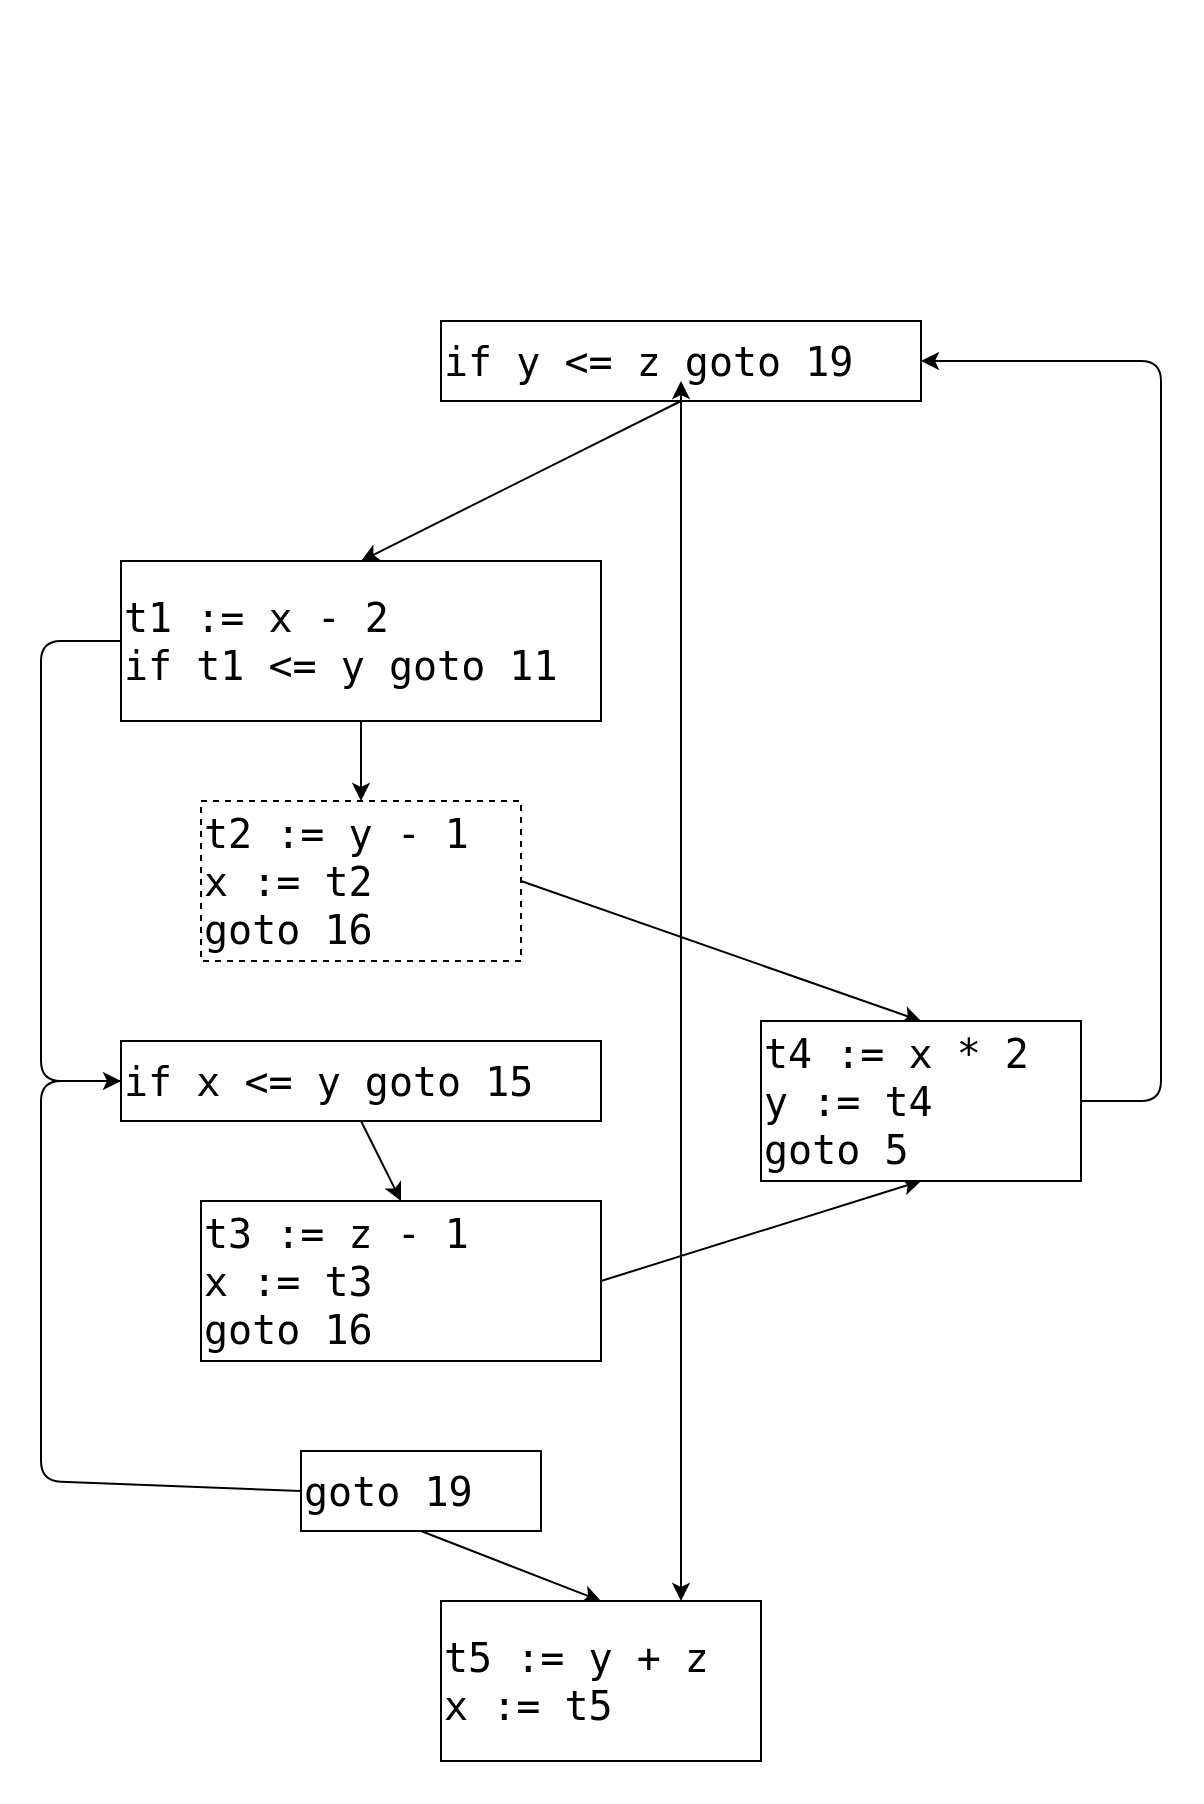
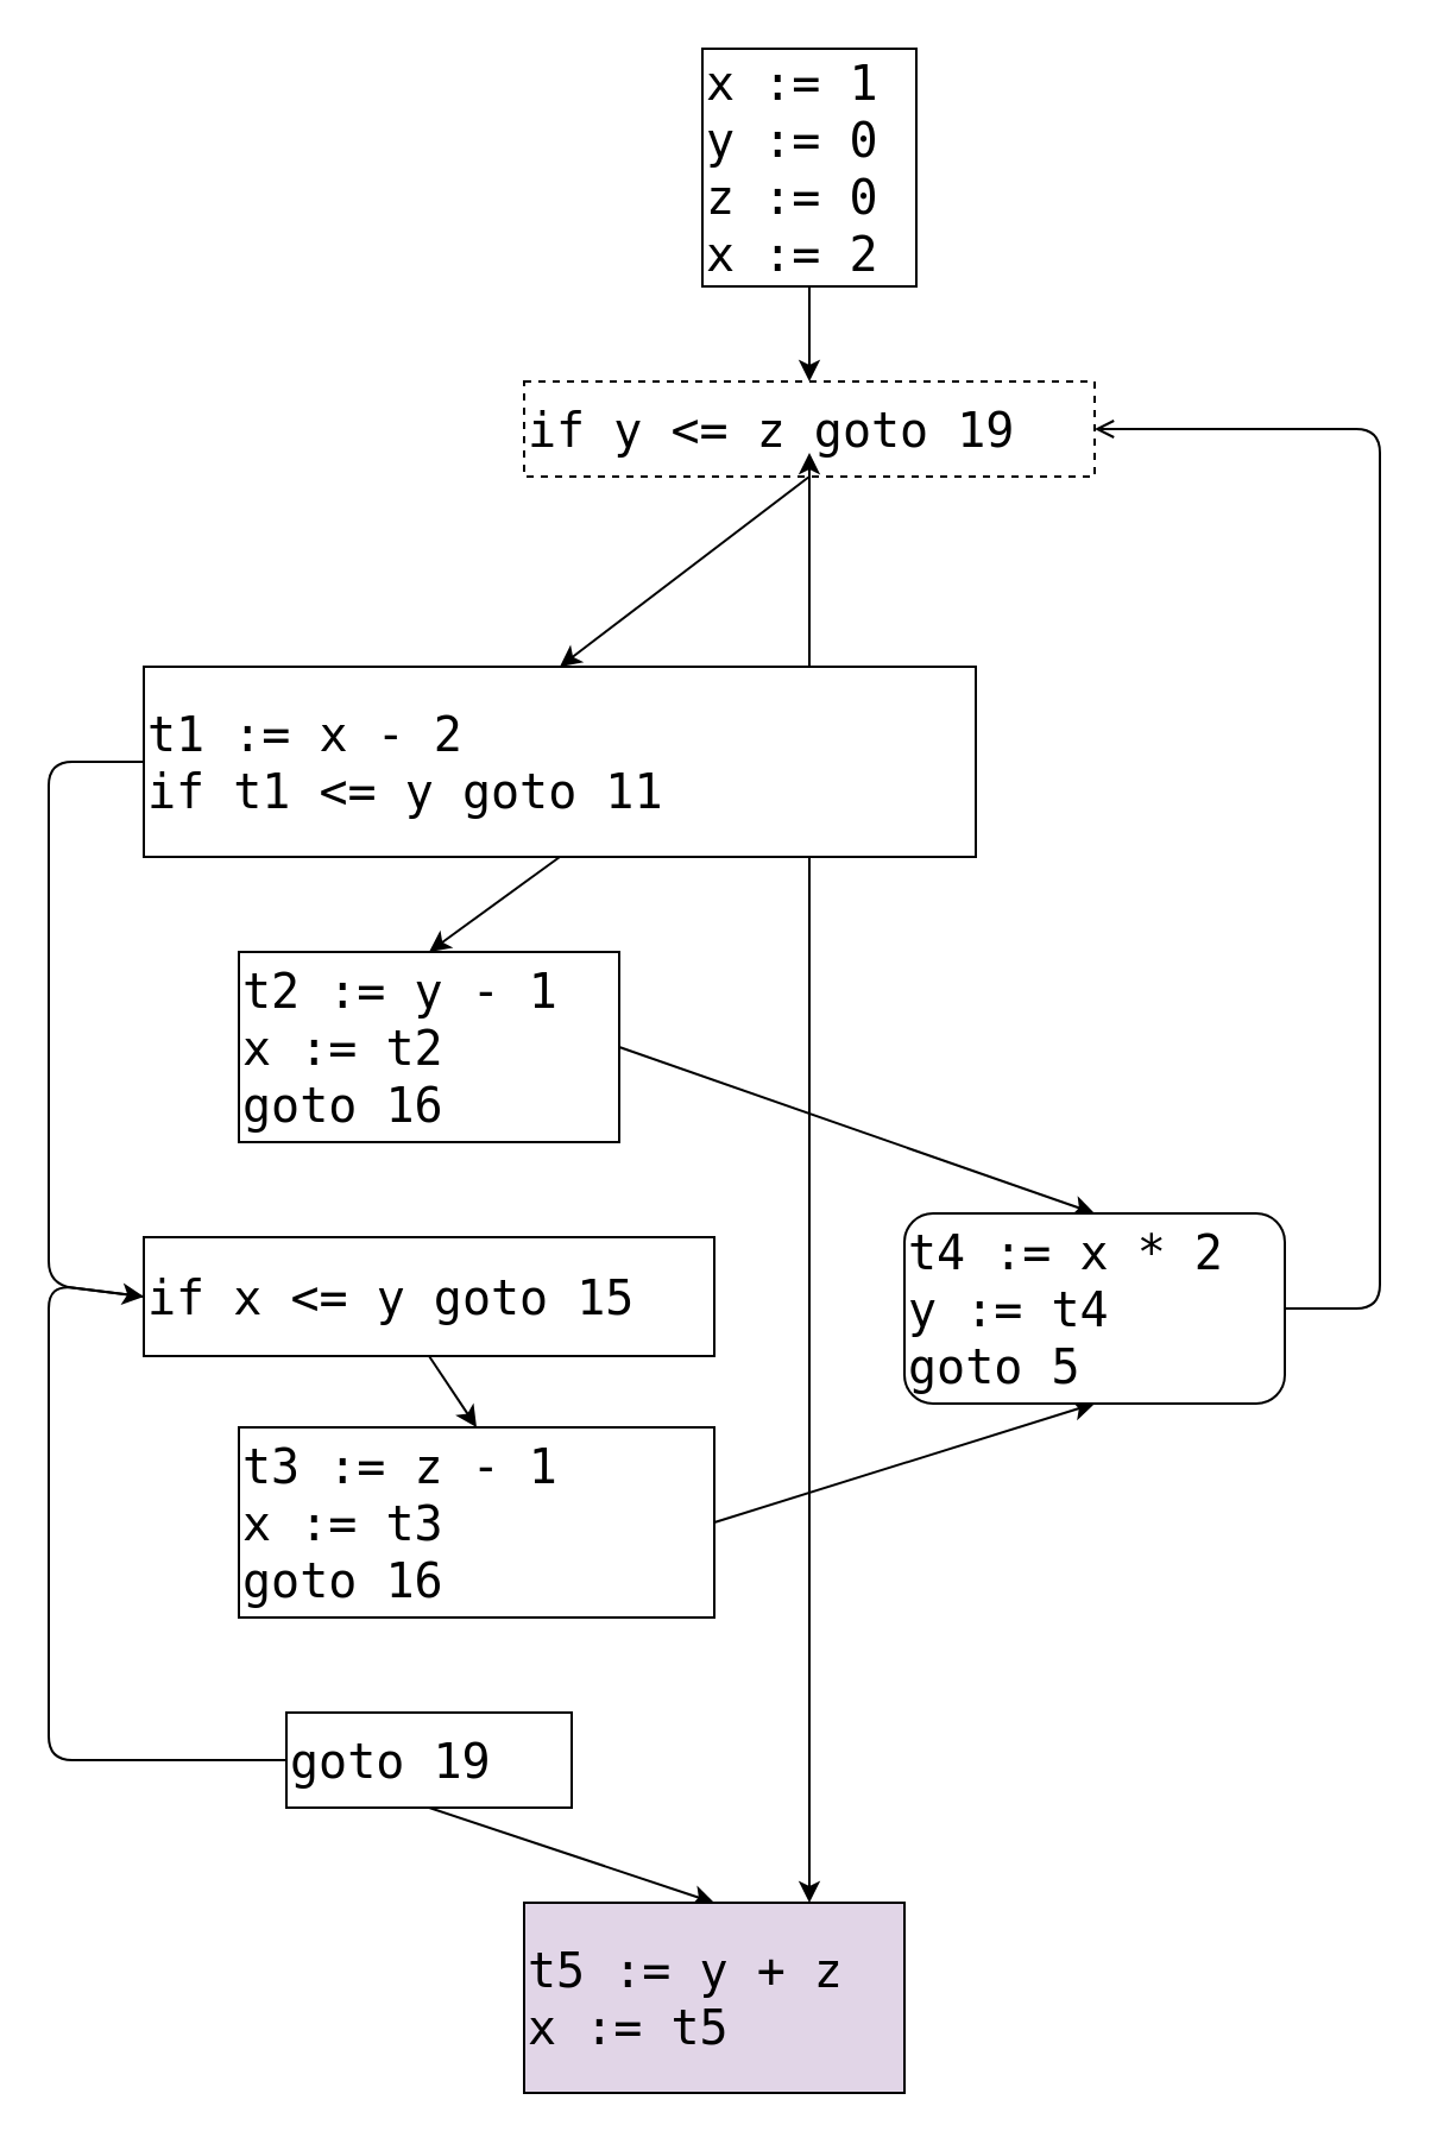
  <mxCell id="0" />
  <mxCell id="1" parent="0" />
  <mxCell id="2" style="edgeStyle=none;html=1;exitX=0.5;exitY=1;exitDx=0;exitDy=0;entryX=0.5;entryY=0;entryDx=0;entryDy=0;fontSize=20;" edge="1" parent="1" source="4" target="7"><mxGeometry relative="1" as="geometry" /></mxCell>
  <mxCell id="3" style="edgeStyle=none;html=1;entryX=0.75;entryY=0;entryDx=0;entryDy=0;fontSize=20;" edge="1" parent="1" source="4" target="21"><mxGeometry relative="1" as="geometry" /></mxCell>
- <mxCell id="4" value="&lt;pre&gt;&lt;font style=&quot;font-size: 20px&quot;&gt;if y &amp;lt;= z goto 19&lt;/font&gt;&lt;/pre&gt;" style="rounded=0;whiteSpace=wrap;html=1;align=left;" vertex="1" parent="1"><mxGeometry x="220" y="160" width="240" height="40" as="geometry" /></mxCell>
+ <mxCell id="4" value="&lt;pre&gt;&lt;font style=&quot;font-size: 20px&quot;&gt;if y &amp;lt;= z goto 19&lt;/font&gt;&lt;/pre&gt;" style="rounded=0;whiteSpace=wrap;html=1;align=left;dashed=1;" vertex="1" parent="1"><mxGeometry x="220" y="160" width="240" height="40" as="geometry" /></mxCell>
  <mxCell id="5" style="edgeStyle=none;html=1;exitX=0.5;exitY=1;exitDx=0;exitDy=0;entryX=0.5;entryY=0;entryDx=0;entryDy=0;fontSize=20;" edge="1" parent="1" source="7" target="9"><mxGeometry relative="1" as="geometry" /></mxCell>
  <mxCell id="6" style="edgeStyle=none;html=1;exitX=0;exitY=0.5;exitDx=0;exitDy=0;entryX=0;entryY=0.5;entryDx=0;entryDy=0;fontSize=20;" edge="1" parent="1" source="7" target="12"><mxGeometry relative="1" as="geometry"><Array as="points"><mxPoint x="20" y="320" /><mxPoint x="20" y="540" /></Array></mxGeometry></mxCell>
- <mxCell id="7" value="&lt;pre&gt;&lt;span style=&quot;font-size: 20px&quot;&gt;t1 := x - 2&lt;br&gt;&lt;/span&gt;&lt;font style=&quot;font-size: 20px&quot;&gt;if t1 &amp;lt;= y goto 11&lt;/font&gt;&lt;/pre&gt;" style="rounded=0;whiteSpace=wrap;html=1;align=left;" vertex="1" parent="1"><mxGeometry x="60" y="280" width="240" height="80" as="geometry" /></mxCell>
+ <mxCell id="7" value="&lt;pre&gt;&lt;span style=&quot;font-size: 20px&quot;&gt;t1 := x - 2&lt;br&gt;&lt;/span&gt;&lt;font style=&quot;font-size: 20px&quot;&gt;if t1 &amp;lt;= y goto 11&lt;/font&gt;&lt;/pre&gt;" style="rounded=0;whiteSpace=wrap;html=1;align=left;" vertex="1" parent="1"><mxGeometry x="60" y="280" width="350" height="80" as="geometry" /></mxCell>
  <mxCell id="8" style="edgeStyle=none;html=1;exitX=1;exitY=0.5;exitDx=0;exitDy=0;entryX=0.5;entryY=0;entryDx=0;entryDy=0;fontSize=20;" edge="1" parent="1" source="9" target="18"><mxGeometry relative="1" as="geometry" /></mxCell>
- <mxCell id="9" value="&lt;pre&gt;&lt;span style=&quot;font-size: 20px&quot;&gt;t2 := y - 1&lt;br&gt;x := t2&lt;br&gt;goto 16&lt;/span&gt;&lt;/pre&gt;" style="rounded=0;whiteSpace=wrap;html=1;align=left;dashed=1;" vertex="1" parent="1"><mxGeometry x="100" y="400" width="160" height="80" as="geometry" /></mxCell>
+ <mxCell id="9" value="&lt;pre&gt;&lt;span style=&quot;font-size: 20px&quot;&gt;t2 := y - 1&lt;br&gt;x := t2&lt;br&gt;goto 16&lt;/span&gt;&lt;/pre&gt;" style="rounded=0;whiteSpace=wrap;html=1;align=left;" vertex="1" parent="1"><mxGeometry x="100" y="400" width="160" height="80" as="geometry" /></mxCell>
  <mxCell id="10" style="edgeStyle=none;html=1;exitX=0;exitY=0.5;exitDx=0;exitDy=0;entryX=0;entryY=0.5;entryDx=0;entryDy=0;fontSize=20;endArrow=none;" edge="1" parent="1" source="12" target="16"><mxGeometry relative="1" as="geometry"><Array as="points"><mxPoint x="20" y="540" /><mxPoint x="20" y="740" /></Array></mxGeometry></mxCell>
  <mxCell id="11" style="edgeStyle=none;html=1;exitX=0.5;exitY=1;exitDx=0;exitDy=0;entryX=0.5;entryY=0;entryDx=0;entryDy=0;fontSize=20;" edge="1" parent="1" source="12" target="14"><mxGeometry relative="1" as="geometry" /></mxCell>
- <mxCell id="12" value="&lt;pre&gt;&lt;span style=&quot;font-size: 20px&quot;&gt;if x &amp;lt;= y goto 15&lt;/span&gt;&lt;/pre&gt;" style="rounded=0;whiteSpace=wrap;html=1;align=left;" vertex="1" parent="1"><mxGeometry x="60" y="520" width="240" height="40" as="geometry" /></mxCell>
+ <mxCell id="12" value="&lt;pre&gt;&lt;span style=&quot;font-size: 20px&quot;&gt;if x &amp;lt;= y goto 15&lt;/span&gt;&lt;/pre&gt;" style="rounded=0;whiteSpace=wrap;html=1;align=left;" vertex="1" parent="1"><mxGeometry x="60" y="520" width="240" height="50" as="geometry" /></mxCell>
  <mxCell id="13" style="edgeStyle=none;html=1;exitX=1;exitY=0.5;exitDx=0;exitDy=0;entryX=0.5;entryY=1;entryDx=0;entryDy=0;fontSize=20;" edge="1" parent="1" source="14" target="18"><mxGeometry relative="1" as="geometry" /></mxCell>
  <mxCell id="14" value="&lt;pre&gt;&lt;span style=&quot;font-size: 20px&quot;&gt;t3 := z - 1&lt;br&gt;x := t3&lt;br&gt;goto 16&lt;/span&gt;&lt;/pre&gt;" style="rounded=0;whiteSpace=wrap;html=1;align=left;" vertex="1" parent="1"><mxGeometry x="100" y="600" width="200" height="80" as="geometry" /></mxCell>
  <mxCell id="15" style="edgeStyle=none;html=1;exitX=0.5;exitY=1;exitDx=0;exitDy=0;entryX=0.5;entryY=0;entryDx=0;entryDy=0;fontSize=20;" edge="1" parent="1" source="16" target="21"><mxGeometry relative="1" as="geometry" /></mxCell>
- <mxCell id="16" value="&lt;pre&gt;&lt;span style=&quot;font-size: 20px&quot;&gt;goto 19&lt;/span&gt;&lt;/pre&gt;" style="rounded=0;whiteSpace=wrap;html=1;align=left;" vertex="1" parent="1"><mxGeometry x="150" y="725" width="120" height="40" as="geometry" /></mxCell>
- <mxCell id="17" style="edgeStyle=none;html=1;exitX=1;exitY=0.5;exitDx=0;exitDy=0;entryX=1;entryY=0.5;entryDx=0;entryDy=0;fontSize=20;" edge="1" parent="1" source="18" target="4"><mxGeometry relative="1" as="geometry"><Array as="points"><mxPoint x="580" y="550" /><mxPoint x="580" y="180" /></Array></mxGeometry></mxCell>
- <mxCell id="18" value="&lt;pre&gt;&lt;span style=&quot;font-size: 20px&quot;&gt;t4 := x * 2&lt;br&gt;&lt;/span&gt;&lt;font style=&quot;font-size: 20px&quot;&gt;y := t4&lt;br/&gt;goto 5&lt;/font&gt;&lt;/pre&gt;" style="rounded=0;whiteSpace=wrap;html=1;align=left;" vertex="1" parent="1"><mxGeometry x="380" y="510" width="160" height="80" as="geometry" /></mxCell>
- <mxCell id="21" value="&lt;pre&gt;&lt;span style=&quot;font-size: 20px&quot;&gt;t5 := y + z&lt;br/&gt;x := t5&lt;/span&gt;&lt;/pre&gt;" style="rounded=0;whiteSpace=wrap;html=1;align=left;" vertex="1" parent="1"><mxGeometry x="220" y="800" width="160" height="80" as="geometry" /></mxCell>
+ <mxCell id="16" value="&lt;pre&gt;&lt;span style=&quot;font-size: 20px&quot;&gt;goto 19&lt;/span&gt;&lt;/pre&gt;" style="rounded=0;whiteSpace=wrap;html=1;align=left;" vertex="1" parent="1"><mxGeometry x="120" y="720" width="120" height="40" as="geometry" /></mxCell>
+ <mxCell id="17" style="edgeStyle=none;html=1;exitX=1;exitY=0.5;exitDx=0;exitDy=0;entryX=1;entryY=0.5;entryDx=0;entryDy=0;fontSize=20;endArrow=open;" edge="1" parent="1" source="18" target="4"><mxGeometry relative="1" as="geometry"><Array as="points"><mxPoint x="580" y="550" /><mxPoint x="580" y="180" /></Array></mxGeometry></mxCell>
+ <mxCell id="18" value="&lt;pre&gt;&lt;span style=&quot;font-size: 20px&quot;&gt;t4 := x * 2&lt;br&gt;&lt;/span&gt;&lt;font style=&quot;font-size: 20px&quot;&gt;y := t4&lt;br/&gt;goto 5&lt;/font&gt;&lt;/pre&gt;" style="whiteSpace=wrap;html=1;align=left;rounded=1;" vertex="1" parent="1"><mxGeometry x="380" y="510" width="160" height="80" as="geometry" /></mxCell>
+ <mxCell id="19" style="edgeStyle=none;html=1;exitX=0.5;exitY=1;exitDx=0;exitDy=0;entryX=0.5;entryY=0;entryDx=0;entryDy=0;fontSize=20;" edge="1" parent="1" source="20" target="4"><mxGeometry relative="1" as="geometry" /></mxCell>
+ <mxCell id="20" value="&lt;pre&gt;&lt;font style=&quot;font-size: 20px&quot;&gt;x := 1&lt;br&gt;y := 0&lt;br&gt;z := 0&lt;br&gt;x := 2&lt;br&gt;&lt;/font&gt;&lt;/pre&gt;" style="rounded=0;whiteSpace=wrap;html=1;align=left;" vertex="1" parent="1"><mxGeometry x="295" y="20" width="90" height="100" as="geometry" /></mxCell>
+ <mxCell id="21" value="&lt;pre&gt;&lt;span style=&quot;font-size: 20px&quot;&gt;t5 := y + z&lt;br/&gt;x := t5&lt;/span&gt;&lt;/pre&gt;" style="rounded=0;whiteSpace=wrap;html=1;align=left;fillColor=#e1d5e7;" vertex="1" parent="1"><mxGeometry x="220" y="800" width="160" height="80" as="geometry" /></mxCell>
  <mxCell id="22" style="edgeStyle=none;html=1;exitX=0.5;exitY=1;exitDx=0;exitDy=0;entryX=0.5;entryY=0.75;entryDx=0;entryDy=0;entryPerimeter=0;fontSize=20;" edge="1" parent="1" source="4" target="4"><mxGeometry relative="1" as="geometry" /></mxCell>
